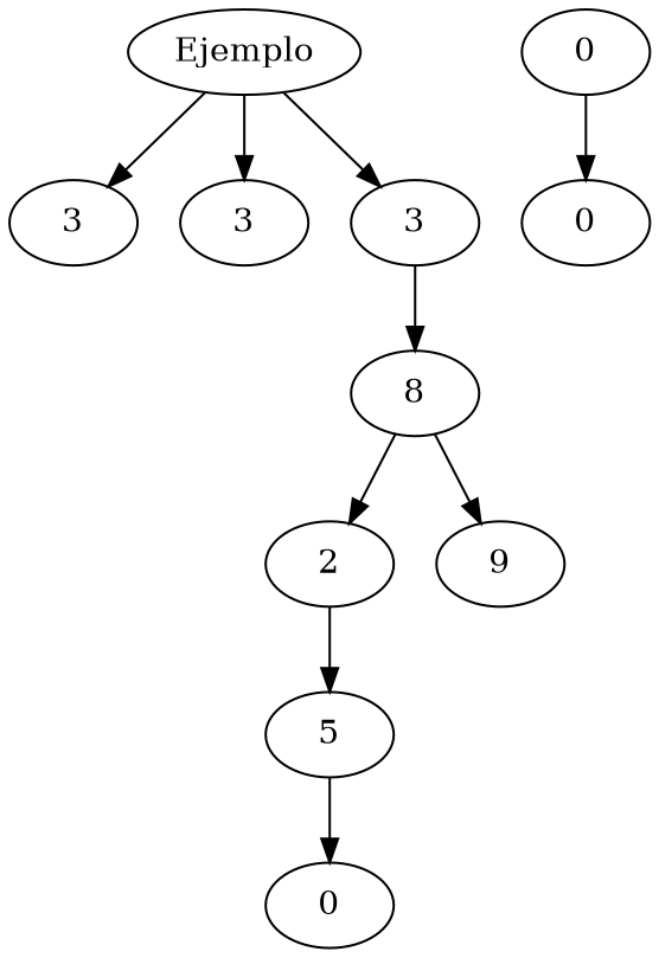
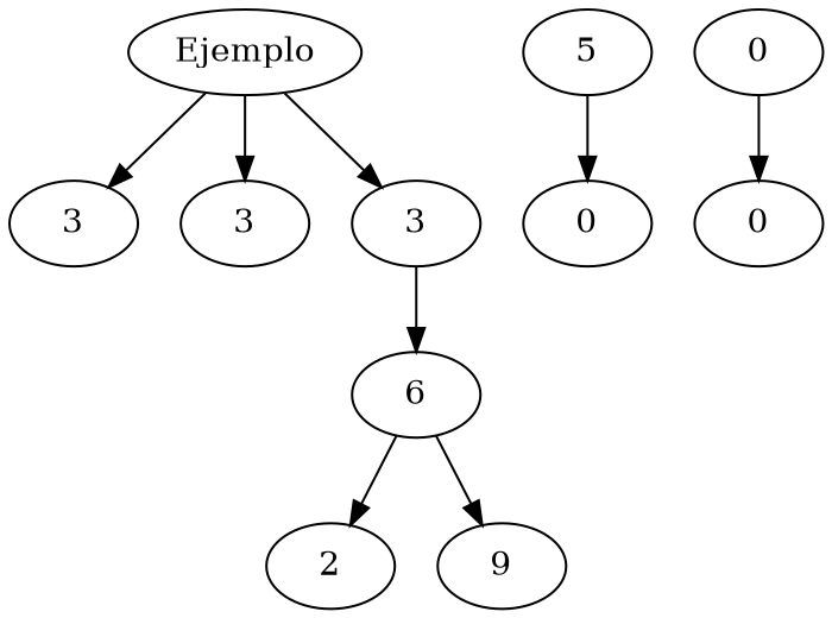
  digraph {
    n1 [label=3]
    n2 [label=3]
    Ejemplo
    n4 [label=3]
    n5 [label=2]
    n6 [label=5]
-   n7 [label=8]
+   n7 [label=6]
    n8 [label=0]
    n9 [label=0]
    n10 [label=0]
    n11 [label=9]
    Ejemplo -> n1
    Ejemplo -> n2
    Ejemplo -> n4
    n4 -> n7
-   n5 -> n6
    n6 -> n10
    n7 -> n5
    n7 -> n11
    n8 -> n9
  }
